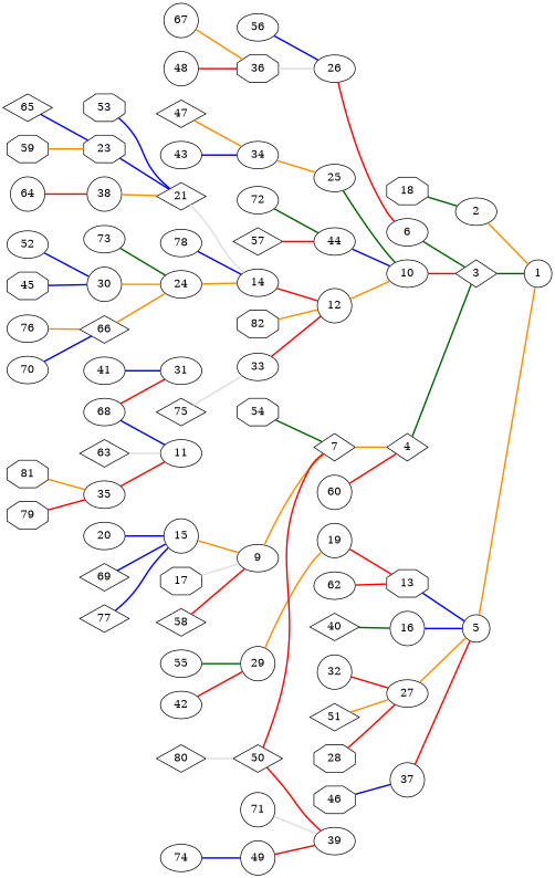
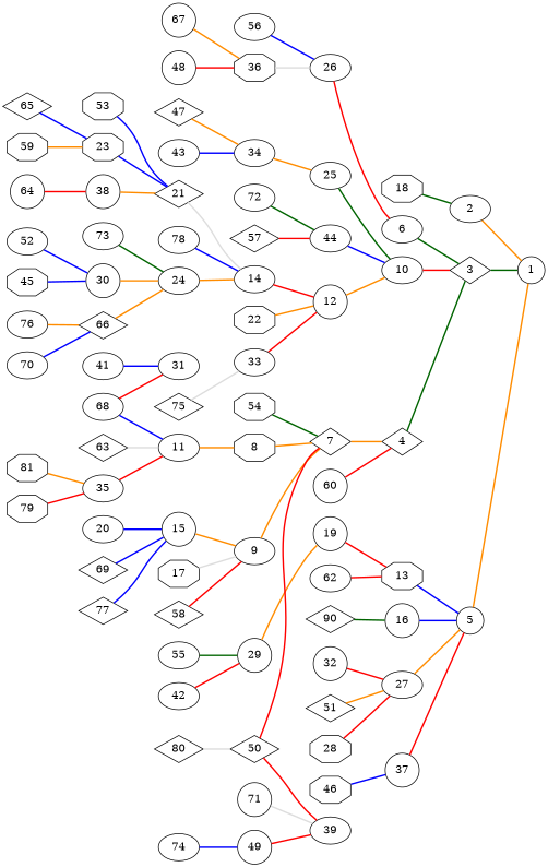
  graph {
    rankdir=LR
    node [shape=ellipse]
    edge [color=darkorange style=bold]
    1 [shape=circle]
    2
    3 [shape=diamond]
    4 [shape=diamond]
    5 [shape=circle]
    6
    7 [shape=diamond]
+   8 [shape=octagon]
    9
    10
    11
    12 [shape=circle]
    13 [shape=octagon]
    14
    15 [shape=circle]
    16 [shape=circle]
    17 [shape=octagon]
    18 [shape=octagon]
    19 [shape=circle]
    20
    21 [shape=diamond]
-   22 [shape=octagon label=82]
+   22 [shape=octagon]
    23 [shape=octagon]
    24
    25
    26
    27
    28 [shape=octagon]
    29 [shape=circle]
    30 [shape=circle]
    32 [shape=circle]
    33
    34
    35
    36 [shape=octagon]
    37 [shape=circle]
    38 [shape=circle]
-   40 [shape=diamond]
+   40 [shape=diamond label=90]
    41
    31
    42
    43
    44
    45 [shape=octagon]
    46 [shape=octagon]
    47 [shape=diamond]
    48 [shape=circle]
    49 [shape=circle]
    39
    50 [shape=diamond]
    51 [shape=diamond]
    52
    53 [shape=octagon]
    54 [shape=octagon]
    55
    56
    57 [shape=diamond]
    58 [shape=diamond]
    59 [shape=octagon]
    60 [shape=circle]
    n61 [label=81 shape=octagon]
    62
    63 [shape=diamond]
    64 [shape=circle]
    65 [shape=diamond]
    66 [shape=diamond]
    67 [shape=circle]
    68
    69 [shape=diamond]
    70
    71 [shape=circle]
    72
    73
    74
    75 [shape=diamond]
    76
    77 [shape=diamond]
    78
    79 [shape=octagon]
    80 [shape=diamond]
    2 -- 1
    3 -- 1 [color=darkgreen]
    4 -- 3 [color=darkgreen]
    5 -- 1
    6 -- 3 [color=darkgreen]
    7 -- 4
+   8 -- 7
    9 -- 7
    10 -- 3 [color=red]
+   11 -- 8
    12 -- 10
    13 -- 5 [color=blue]
    14 -- 12 [color=red]
    15 -- 9
    16 -- 5 [color=blue]
    17 -- 9 [color="#DDDDDD"]
    18 -- 2 [color=darkgreen]
    19 -- 13 [color=red]
    20 -- 15 [color=blue]
    21 -- 14 [color="#DDDDDD"]
    22 -- 12
    23 -- 21 [color=blue]
    24 -- 14
    25 -- 10 [color=darkgreen]
    26 -- 6 [color=red]
    27 -- 5
    28 -- 27 [color=red]
    29 -- 19
    30 -- 24
    32 -- 27 [color=red]
    33 -- 12 [color=red]
    34 -- 25
    35 -- 11 [color=red]
    36 -- 26 [color="#DDDDDD"]
    37 -- 5 [color=red]
    38 -- 21
    40 -- 16 [color=darkgreen]
    41 -- 31 [color=blue]
    42 -- 29 [color=red]
    43 -- 34 [color=blue]
    44 -- 10 [color=blue]
    45 -- 30 [color=blue]
    46 -- 37 [color=blue]
    47 -- 34
    48 -- 36 [color=red]
    49 -- 39 [color=red]
    50 -- 7 [color=red]
    50 -- 39 [color=red]
    51 -- 27
    52 -- 30 [color=blue]
    53 -- 21 [color=blue]
    54 -- 7 [color=darkgreen]
    55 -- 29 [color=darkgreen]
    56 -- 26 [color=blue]
    57 -- 44 [color=red]
    58 -- 9 [color=red]
    59 -- 23
    60 -- 4 [color=red]
    n61 -- 35
    62 -- 13 [color=red]
    63 -- 11 [color="#DDDDDD"]
    64 -- 38 [color=red]
    65 -- 23 [color=blue]
    66 -- 24
    67 -- 36
    68 -- 11 [color=blue]
    68 -- 31 [color=red]
    69 -- 15 [color=blue]
    70 -- 66 [color=blue]
    71 -- 39 [color="#DDDDDD"]
    72 -- 44 [color=darkgreen]
    73 -- 24 [color=darkgreen]
    74 -- 49 [color=blue]
    75 -- 33 [color="#DDDDDD"]
    76 -- 66
    77 -- 15 [color=blue]
    78 -- 14 [color=blue]
    79 -- 35 [color=red]
    80 -- 50 [color="#DDDDDD"]
  }
